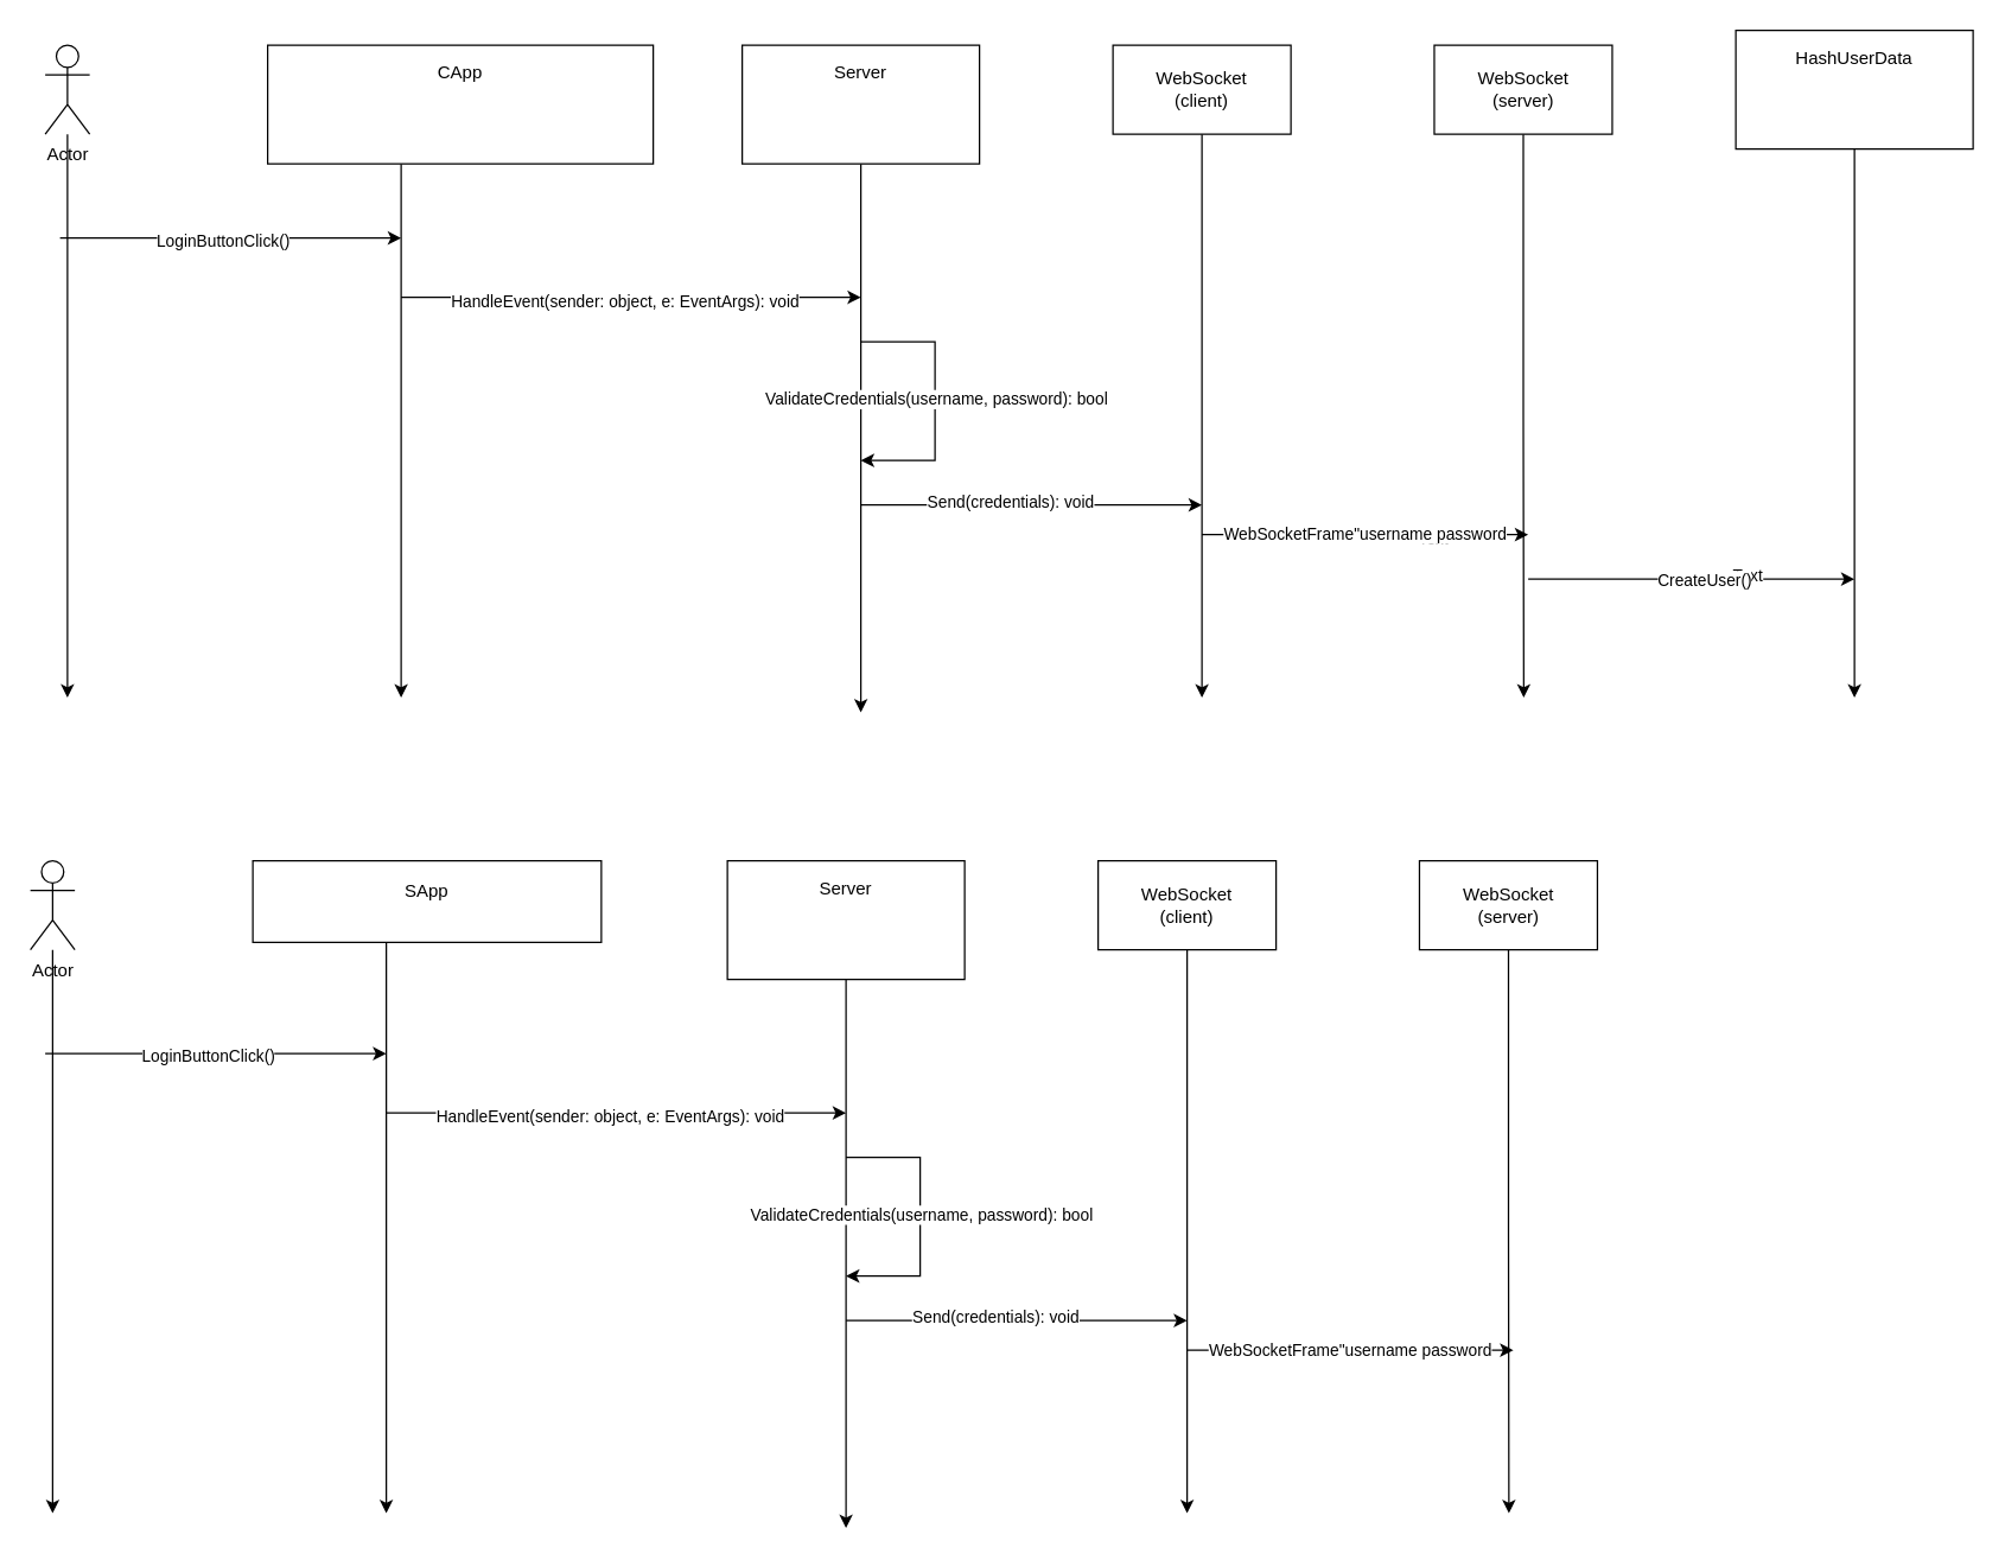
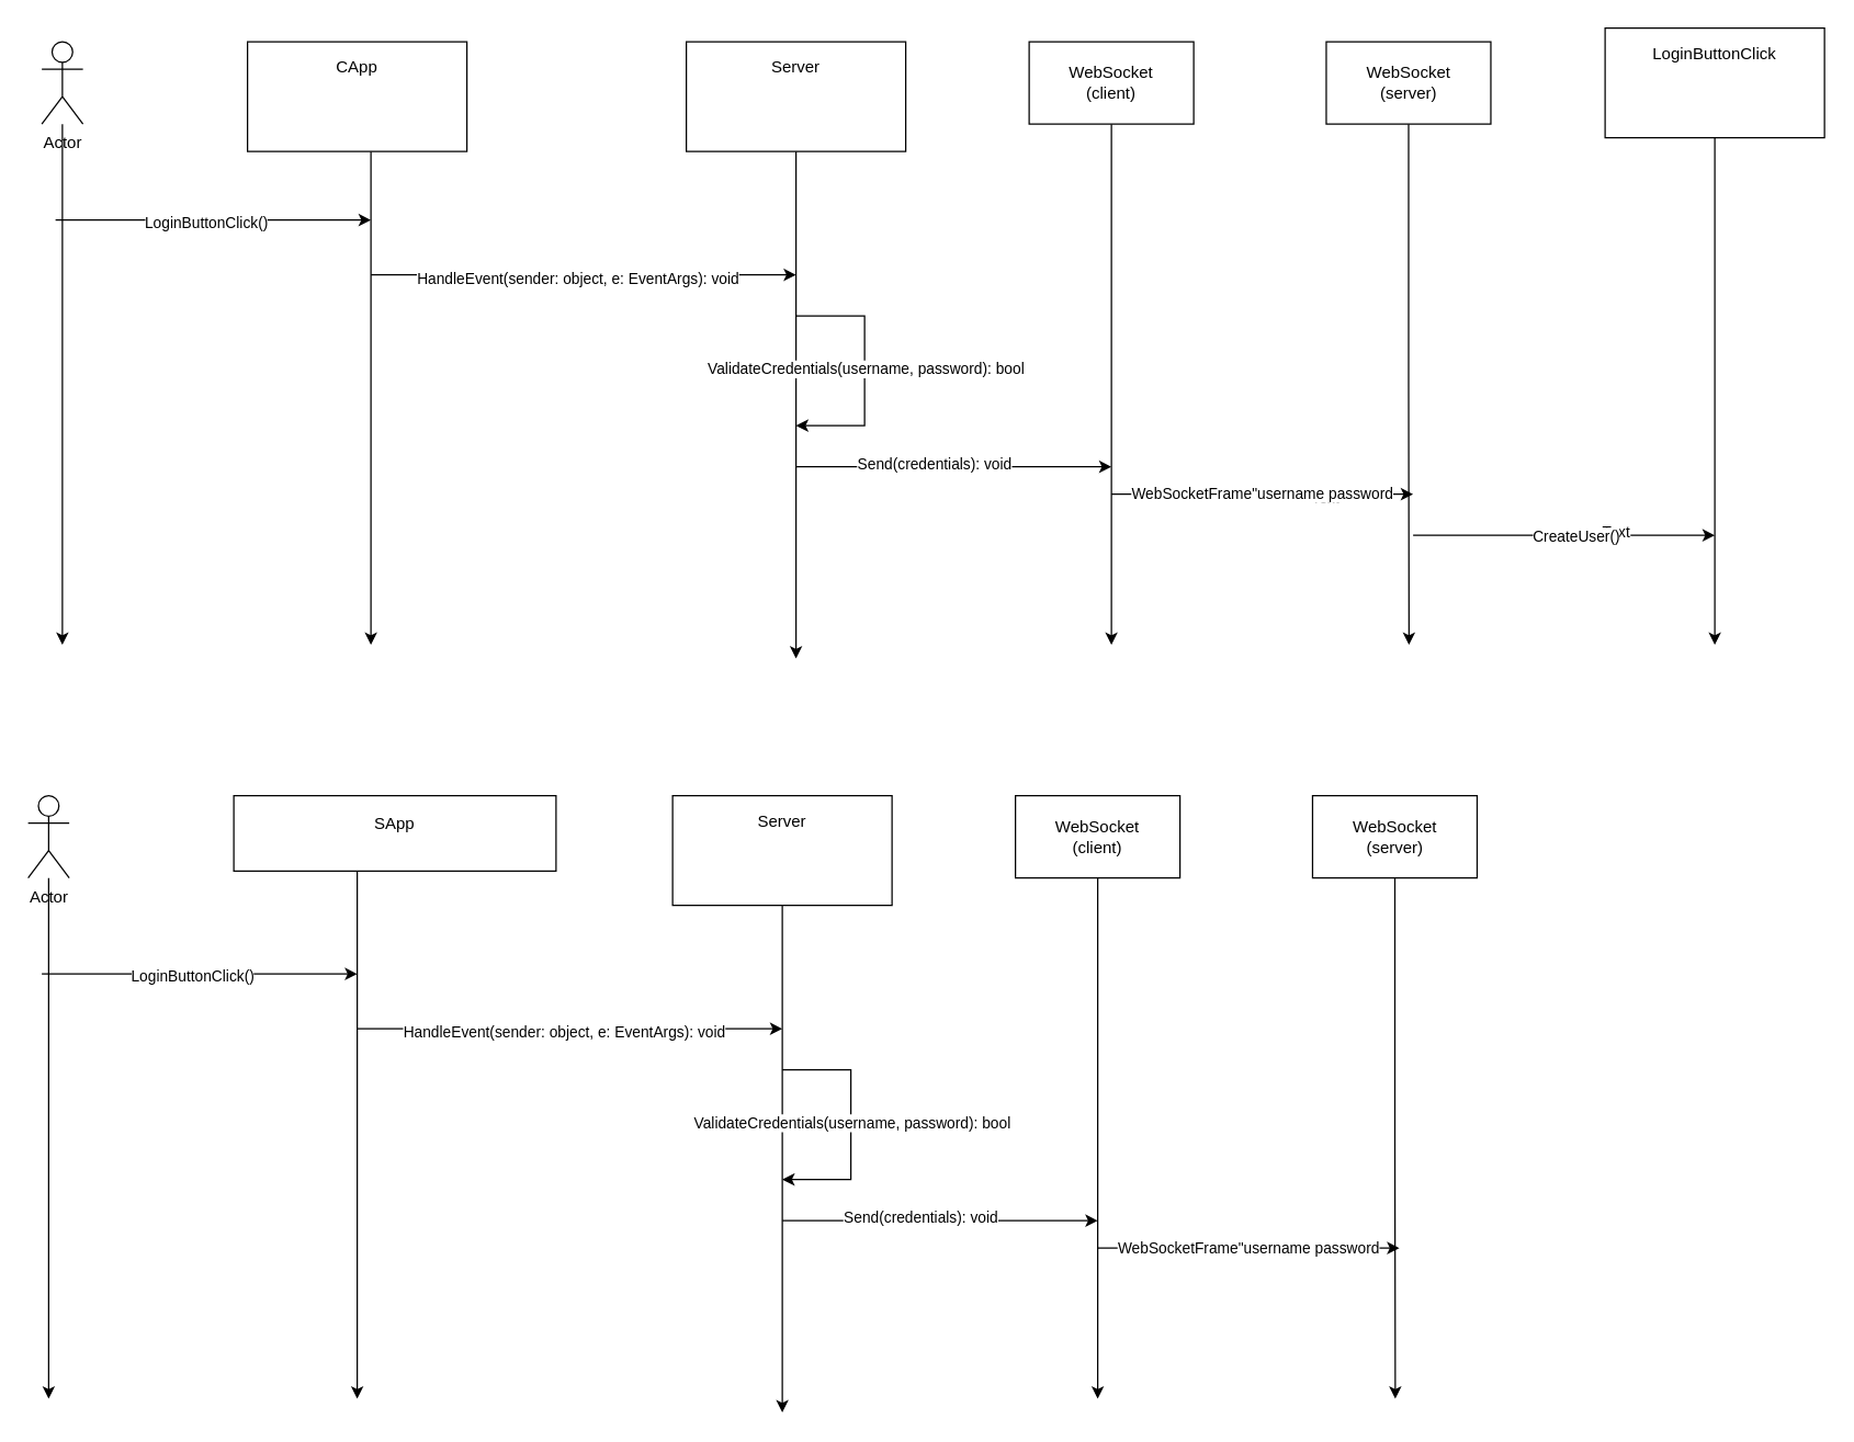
  <mxCell id="0" />
  <mxCell id="1" parent="0" />
  <mxCell id="2" style="edgeStyle=orthogonalEdgeStyle;rounded=0;orthogonalLoop=1;jettySize=auto;html=1;" parent="1" source="3" edge="1"><mxGeometry relative="1" as="geometry"><mxPoint x="45" y="470" as="targetPoint" /></mxGeometry></mxCell>
  <mxCell id="3" value="Actor" style="shape=umlActor;verticalLabelPosition=bottom;verticalAlign=top;html=1;outlineConnect=0;" parent="1" vertex="1"><mxGeometry x="30" y="30" width="30" height="60" as="geometry" /></mxCell>
  <mxCell id="4" style="edgeStyle=orthogonalEdgeStyle;rounded=0;orthogonalLoop=1;jettySize=auto;html=1;" parent="1" source="5" edge="1"><mxGeometry relative="1" as="geometry"><mxPoint x="270" y="470" as="targetPoint" /><Array as="points"><mxPoint x="270" y="390" /></Array></mxGeometry></mxCell>
- <mxCell id="5" value="&lt;p&gt;CApp&lt;/p&gt;" style="shape=rect;html=1;overflow=fill;whiteSpace=wrap;align=center;" parent="1" vertex="1"><mxGeometry x="180" y="30" width="260" height="80" as="geometry" /></mxCell>
+ <mxCell id="5" value="&lt;p&gt;CApp&lt;/p&gt;" style="shape=rect;html=1;overflow=fill;whiteSpace=wrap;align=center;" parent="1" vertex="1"><mxGeometry x="180" y="30" width="160" height="80" as="geometry" /></mxCell>
  <mxCell id="6" style="edgeStyle=orthogonalEdgeStyle;rounded=0;orthogonalLoop=1;jettySize=auto;html=1;" parent="1" source="7" edge="1"><mxGeometry relative="1" as="geometry"><mxPoint x="580" y="480" as="targetPoint" /></mxGeometry></mxCell>
  <mxCell id="7" value="&lt;p&gt;Server&lt;/p&gt;" style="shape=rect;html=1;overflow=fill;whiteSpace=wrap;align=center;" parent="1" vertex="1"><mxGeometry x="500" y="30" width="160" height="80" as="geometry" /></mxCell>
  <mxCell id="8" style="edgeStyle=orthogonalEdgeStyle;rounded=0;orthogonalLoop=1;jettySize=auto;html=1;" parent="1" source="9" edge="1"><mxGeometry relative="1" as="geometry"><mxPoint x="810" y="470" as="targetPoint" /></mxGeometry></mxCell>
  <mxCell id="9" value="WebSocket&lt;div&gt;(client)&lt;/div&gt;" style="rounded=0;whiteSpace=wrap;html=1;" parent="1" vertex="1"><mxGeometry x="750" y="30" width="120" height="60" as="geometry" /></mxCell>
  <mxCell id="10" value="" style="endArrow=classic;html=1;rounded=0;" parent="1" edge="1"><mxGeometry width="50" height="50" relative="1" as="geometry"><mxPoint x="40" y="160" as="sourcePoint" /><mxPoint x="270" y="160" as="targetPoint" /></mxGeometry></mxCell>
  <mxCell id="11" value="LoginButtonClick()" style="edgeLabel;html=1;align=center;verticalAlign=middle;resizable=0;points=[];" parent="10" vertex="1" connectable="0"><mxGeometry x="-0.049" y="-1" relative="1" as="geometry"><mxPoint as="offset" /></mxGeometry></mxCell>
  <mxCell id="12" value="" style="endArrow=classic;html=1;rounded=0;" parent="1" edge="1"><mxGeometry width="50" height="50" relative="1" as="geometry"><mxPoint x="270" y="200" as="sourcePoint" /><mxPoint x="580" y="200" as="targetPoint" /></mxGeometry></mxCell>
  <mxCell id="13" value="HandleEvent(sender: object, e: EventArgs): void" style="edgeLabel;html=1;align=center;verticalAlign=middle;resizable=0;points=[];" parent="12" vertex="1" connectable="0"><mxGeometry x="-0.183" y="-2" relative="1" as="geometry"><mxPoint x="23" as="offset" /></mxGeometry></mxCell>
  <mxCell id="14" value="" style="endArrow=classic;html=1;rounded=0;" parent="1" edge="1"><mxGeometry width="50" height="50" relative="1" as="geometry"><mxPoint x="580" y="230" as="sourcePoint" /><mxPoint x="580" y="310" as="targetPoint" /><Array as="points"><mxPoint x="630" y="230" /><mxPoint x="630" y="310" /></Array></mxGeometry></mxCell>
  <mxCell id="15" value="ValidateCredentials(username, password): bool" style="edgeLabel;html=1;align=center;verticalAlign=middle;resizable=0;points=[];" parent="14" vertex="1" connectable="0"><mxGeometry x="-0.018" relative="1" as="geometry"><mxPoint as="offset" /></mxGeometry></mxCell>
  <mxCell id="16" value="" style="endArrow=classic;html=1;rounded=0;" parent="1" edge="1"><mxGeometry width="50" height="50" relative="1" as="geometry"><mxPoint x="580" y="340" as="sourcePoint" /><mxPoint x="810" y="340" as="targetPoint" /></mxGeometry></mxCell>
  <mxCell id="17" value="Send(credentials): void" style="edgeLabel;html=1;align=center;verticalAlign=middle;resizable=0;points=[];" parent="16" vertex="1" connectable="0"><mxGeometry x="-0.355" y="3" relative="1" as="geometry"><mxPoint x="26" as="offset" /></mxGeometry></mxCell>
  <mxCell id="18" style="edgeStyle=orthogonalEdgeStyle;rounded=0;orthogonalLoop=1;jettySize=auto;html=1;" parent="1" source="19" edge="1"><mxGeometry relative="1" as="geometry"><mxPoint x="1027" y="470" as="targetPoint" /></mxGeometry></mxCell>
  <mxCell id="19" value="WebSocket&lt;div&gt;(server)&lt;/div&gt;" style="rounded=0;whiteSpace=wrap;html=1;" parent="1" vertex="1"><mxGeometry x="966.67" y="30" width="120" height="60" as="geometry" /></mxCell>
  <mxCell id="20" value="" style="endArrow=classic;html=1;rounded=0;" parent="1" edge="1"><mxGeometry width="50" height="50" relative="1" as="geometry"><mxPoint x="810" y="360" as="sourcePoint" /><mxPoint x="1030" y="360" as="targetPoint" /></mxGeometry></mxCell>
  <mxCell id="21" value="Text" style="edgeLabel;html=1;align=center;verticalAlign=middle;resizable=0;points=[];" parent="20" vertex="1" connectable="0"><mxGeometry x="0.16" y="-2" relative="1" as="geometry"><mxPoint x="27" as="offset" /></mxGeometry></mxCell>
  <mxCell id="22" value="WebSocketFrame&quot;username password" style="edgeLabel;html=1;align=center;verticalAlign=middle;resizable=0;points=[];" parent="20" vertex="1" connectable="0"><mxGeometry x="-0.024" y="1" relative="1" as="geometry"><mxPoint x="2" as="offset" /></mxGeometry></mxCell>
  <mxCell id="23" style="edgeStyle=orthogonalEdgeStyle;rounded=0;orthogonalLoop=1;jettySize=auto;html=1;" parent="1" source="24" edge="1"><mxGeometry relative="1" as="geometry"><mxPoint x="35" y="1020" as="targetPoint" /></mxGeometry></mxCell>
  <mxCell id="24" value="Actor" style="shape=umlActor;verticalLabelPosition=bottom;verticalAlign=top;html=1;outlineConnect=0;" parent="1" vertex="1"><mxGeometry x="20" y="580" width="30" height="60" as="geometry" /></mxCell>
  <mxCell id="25" style="edgeStyle=orthogonalEdgeStyle;rounded=0;orthogonalLoop=1;jettySize=auto;html=1;" parent="1" source="26" edge="1"><mxGeometry relative="1" as="geometry"><mxPoint x="260" y="1020" as="targetPoint" /><Array as="points"><mxPoint x="260" y="940" /></Array></mxGeometry></mxCell>
  <mxCell id="26" value="&lt;div&gt;&lt;br&gt;&lt;/div&gt;&lt;div&gt;SApp&lt;/div&gt;" style="shape=rect;html=1;overflow=fill;whiteSpace=wrap;align=center;" parent="1" vertex="1"><mxGeometry x="170" y="580" width="235" height="55" as="geometry" /></mxCell>
  <mxCell id="27" style="edgeStyle=orthogonalEdgeStyle;rounded=0;orthogonalLoop=1;jettySize=auto;html=1;" parent="1" source="28" edge="1"><mxGeometry relative="1" as="geometry"><mxPoint x="570" y="1030" as="targetPoint" /></mxGeometry></mxCell>
  <mxCell id="28" value="&lt;p&gt;Server&lt;/p&gt;" style="shape=rect;html=1;overflow=fill;whiteSpace=wrap;align=center;" parent="1" vertex="1"><mxGeometry x="490" y="580" width="160" height="80" as="geometry" /></mxCell>
  <mxCell id="29" style="edgeStyle=orthogonalEdgeStyle;rounded=0;orthogonalLoop=1;jettySize=auto;html=1;" parent="1" source="30" edge="1"><mxGeometry relative="1" as="geometry"><mxPoint x="800" y="1020" as="targetPoint" /></mxGeometry></mxCell>
  <mxCell id="30" value="WebSocket&lt;div&gt;(client)&lt;/div&gt;" style="rounded=0;whiteSpace=wrap;html=1;" parent="1" vertex="1"><mxGeometry x="740" y="580" width="120" height="60" as="geometry" /></mxCell>
  <mxCell id="31" value="" style="endArrow=classic;html=1;rounded=0;" parent="1" edge="1"><mxGeometry width="50" height="50" relative="1" as="geometry"><mxPoint x="30" y="710" as="sourcePoint" /><mxPoint x="260" y="710" as="targetPoint" /></mxGeometry></mxCell>
  <mxCell id="32" value="LoginButtonClick()" style="edgeLabel;html=1;align=center;verticalAlign=middle;resizable=0;points=[];" parent="31" vertex="1" connectable="0"><mxGeometry x="-0.049" y="-1" relative="1" as="geometry"><mxPoint as="offset" /></mxGeometry></mxCell>
  <mxCell id="33" value="" style="endArrow=classic;html=1;rounded=0;" parent="1" edge="1"><mxGeometry width="50" height="50" relative="1" as="geometry"><mxPoint x="260" y="750" as="sourcePoint" /><mxPoint x="570" y="750" as="targetPoint" /></mxGeometry></mxCell>
  <mxCell id="34" value="HandleEvent(sender: object, e: EventArgs): void" style="edgeLabel;html=1;align=center;verticalAlign=middle;resizable=0;points=[];" parent="33" vertex="1" connectable="0"><mxGeometry x="-0.183" y="-2" relative="1" as="geometry"><mxPoint x="23" as="offset" /></mxGeometry></mxCell>
  <mxCell id="35" value="" style="endArrow=classic;html=1;rounded=0;" parent="1" edge="1"><mxGeometry width="50" height="50" relative="1" as="geometry"><mxPoint x="570" y="780" as="sourcePoint" /><mxPoint x="570" y="860" as="targetPoint" /><Array as="points"><mxPoint x="620" y="780" /><mxPoint x="620" y="860" /></Array></mxGeometry></mxCell>
  <mxCell id="36" value="ValidateCredentials(username, password): bool" style="edgeLabel;html=1;align=center;verticalAlign=middle;resizable=0;points=[];" parent="35" vertex="1" connectable="0"><mxGeometry x="-0.018" relative="1" as="geometry"><mxPoint as="offset" /></mxGeometry></mxCell>
  <mxCell id="37" value="" style="endArrow=classic;html=1;rounded=0;" parent="1" edge="1"><mxGeometry width="50" height="50" relative="1" as="geometry"><mxPoint x="570" y="890" as="sourcePoint" /><mxPoint x="800" y="890" as="targetPoint" /></mxGeometry></mxCell>
  <mxCell id="38" value="Send(credentials): void" style="edgeLabel;html=1;align=center;verticalAlign=middle;resizable=0;points=[];" parent="37" vertex="1" connectable="0"><mxGeometry x="-0.355" y="3" relative="1" as="geometry"><mxPoint x="26" as="offset" /></mxGeometry></mxCell>
  <mxCell id="39" style="edgeStyle=orthogonalEdgeStyle;rounded=0;orthogonalLoop=1;jettySize=auto;html=1;" parent="1" source="40" edge="1"><mxGeometry relative="1" as="geometry"><mxPoint x="1017" y="1020" as="targetPoint" /></mxGeometry></mxCell>
  <mxCell id="40" value="WebSocket&lt;div&gt;(server)&lt;/div&gt;" style="rounded=0;whiteSpace=wrap;html=1;" parent="1" vertex="1"><mxGeometry x="956.67" y="580" width="120" height="60" as="geometry" /></mxCell>
  <mxCell id="41" value="" style="endArrow=classic;html=1;rounded=0;" parent="1" edge="1"><mxGeometry width="50" height="50" relative="1" as="geometry"><mxPoint x="800" y="910" as="sourcePoint" /><mxPoint x="1020" y="910" as="targetPoint" /></mxGeometry></mxCell>
  <mxCell id="42" value="Text" style="edgeLabel;html=1;align=center;verticalAlign=middle;resizable=0;points=[];" parent="41" vertex="1" connectable="0"><mxGeometry x="0.16" y="-2" relative="1" as="geometry"><mxPoint x="27" as="offset" /></mxGeometry></mxCell>
  <mxCell id="43" value="WebSocketFrame&quot;username password" style="edgeLabel;html=1;align=center;verticalAlign=middle;resizable=0;points=[];" parent="41" vertex="1" connectable="0"><mxGeometry x="-0.024" y="1" relative="1" as="geometry"><mxPoint x="2" as="offset" /></mxGeometry></mxCell>
  <mxCell id="44" style="edgeStyle=orthogonalEdgeStyle;rounded=0;orthogonalLoop=1;jettySize=auto;html=1;" parent="1" source="45" edge="1"><mxGeometry relative="1" as="geometry"><mxPoint x="1250" y="470" as="targetPoint" /></mxGeometry></mxCell>
- <mxCell id="45" value="&lt;p&gt;HashUserData&lt;/p&gt;" style="shape=rect;html=1;overflow=fill;whiteSpace=wrap;align=center;" parent="1" vertex="1"><mxGeometry x="1170" y="20" width="160" height="80" as="geometry" /></mxCell>
+ <mxCell id="45" value="&lt;p&gt;LoginButtonClick&lt;/p&gt;" style="shape=rect;html=1;overflow=fill;whiteSpace=wrap;align=center;" parent="1" vertex="1"><mxGeometry x="1170" y="20" width="160" height="80" as="geometry" /></mxCell>
  <mxCell id="46" value="" style="endArrow=classic;html=1;rounded=0;" parent="1" edge="1"><mxGeometry width="50" height="50" relative="1" as="geometry"><mxPoint x="1030" y="390" as="sourcePoint" /><mxPoint x="1250" y="390" as="targetPoint" /></mxGeometry></mxCell>
  <mxCell id="47" value="Text" style="edgeLabel;html=1;align=center;verticalAlign=middle;resizable=0;points=[];" parent="46" vertex="1" connectable="0"><mxGeometry x="0.335" y="3" relative="1" as="geometry"><mxPoint as="offset" /></mxGeometry></mxCell>
  <mxCell id="48" value="CreateUser()" style="edgeLabel;html=1;align=center;verticalAlign=middle;resizable=0;points=[];" parent="46" vertex="1" connectable="0"><mxGeometry x="0.075" y="-4" relative="1" as="geometry"><mxPoint y="-4" as="offset" /></mxGeometry></mxCell>
